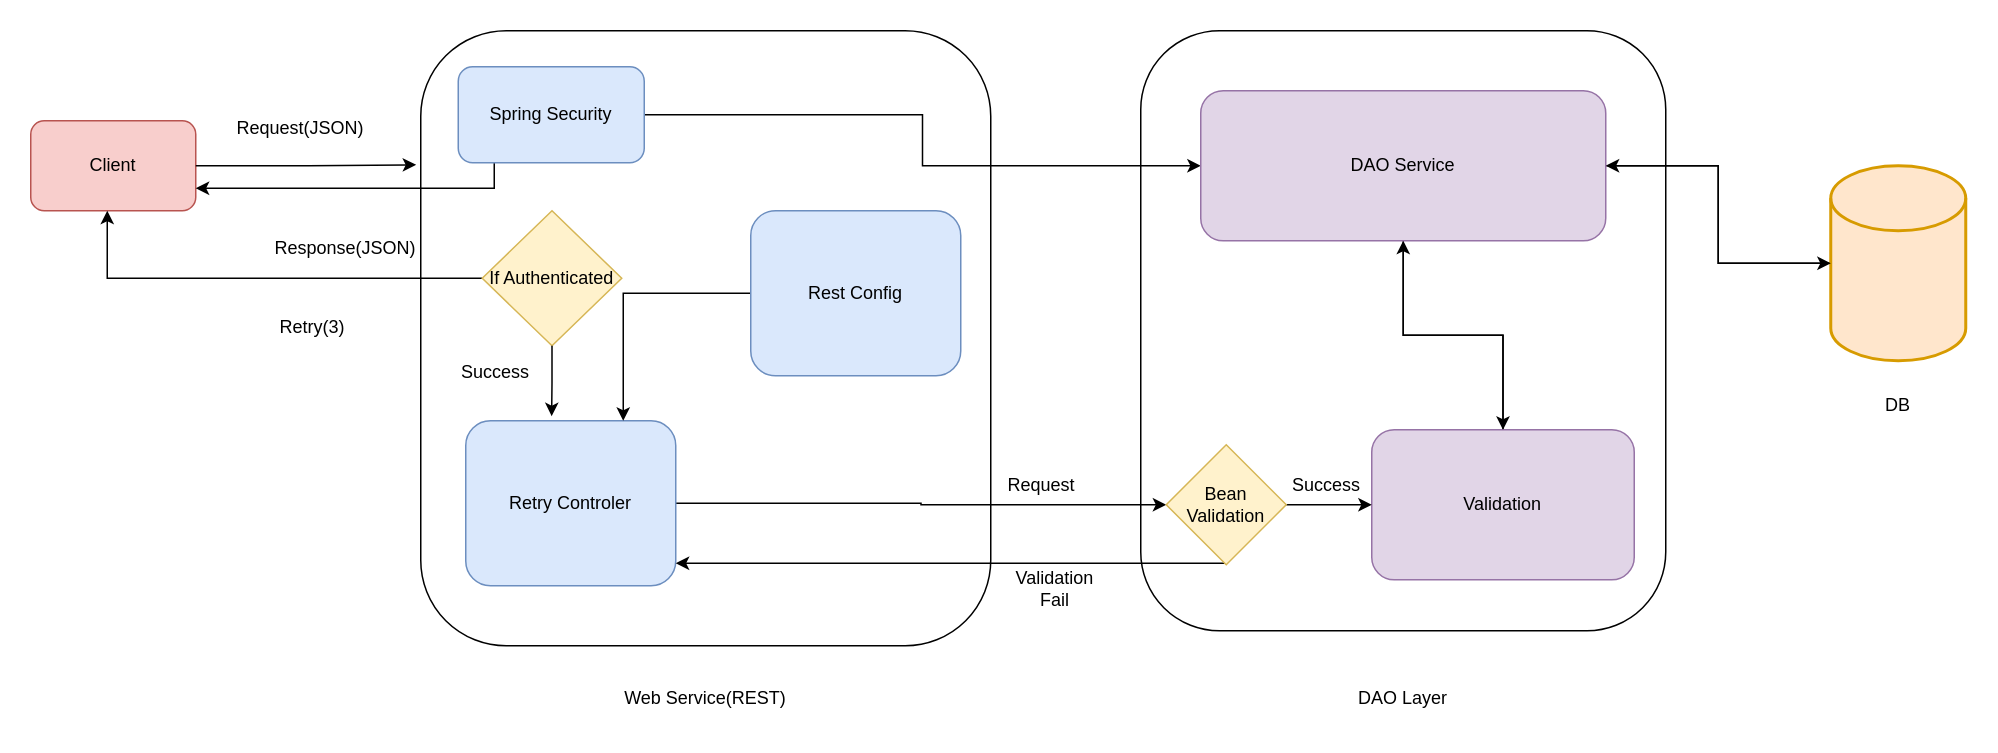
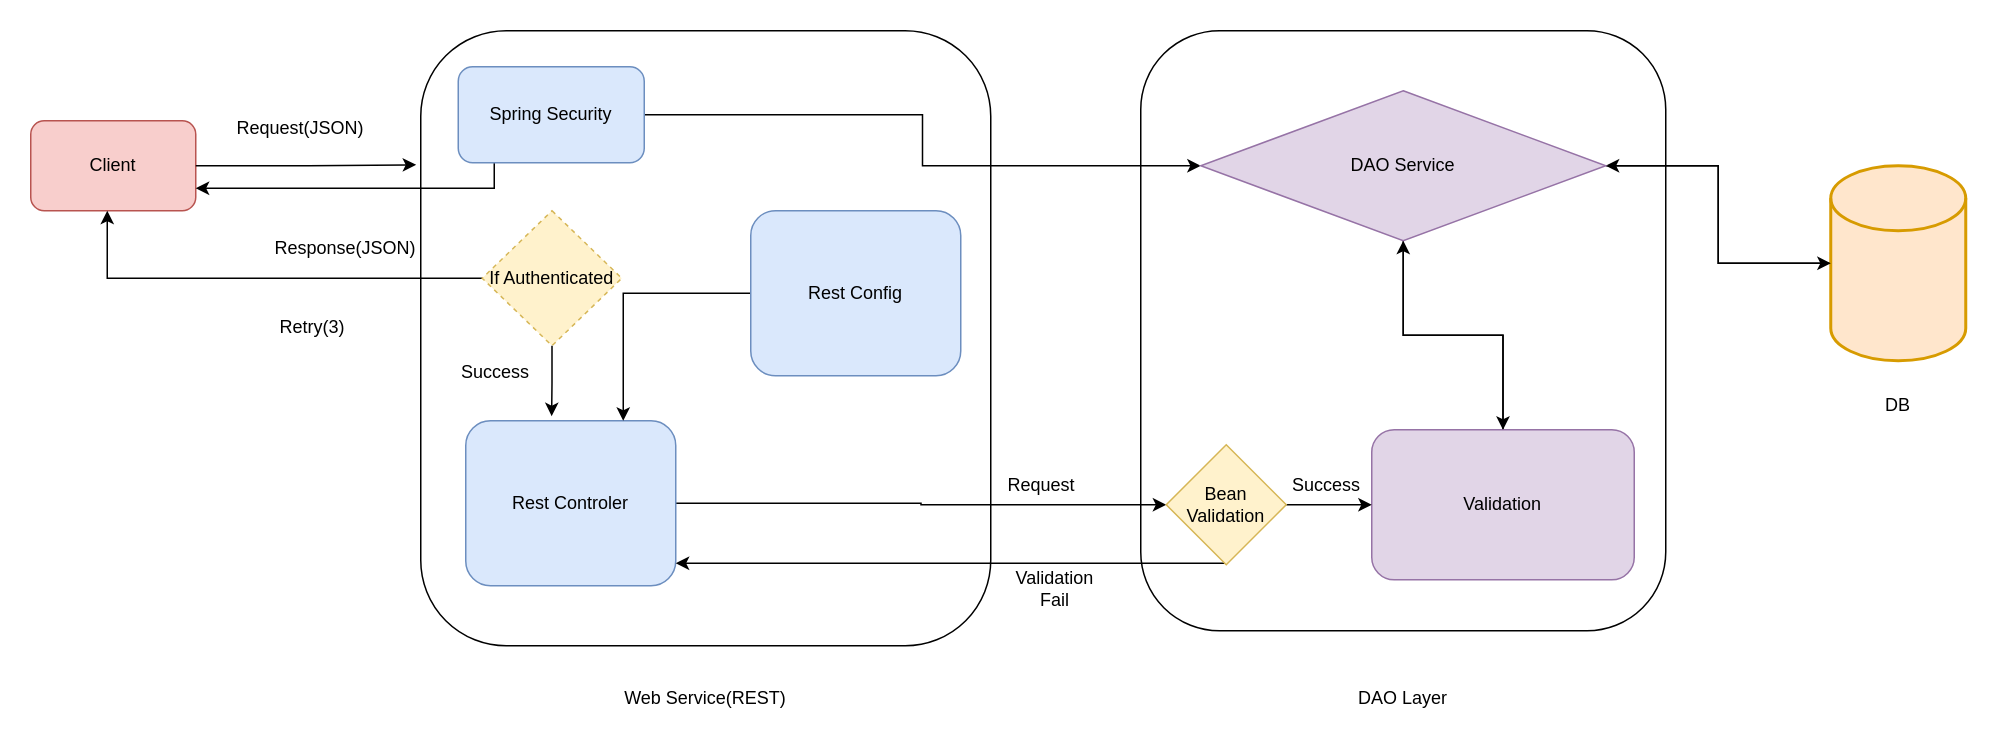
  <mxCell id="0" />
  <mxCell id="1" parent="0" />
  <mxCell id="2" value="Client" style="rounded=1;whiteSpace=wrap;html=1;fillColor=#f8cecc;strokeColor=#b85450;" parent="1" vertex="1"><mxGeometry x="20" y="80" width="110" height="60" as="geometry" /></mxCell>
  <mxCell id="3" value="" style="rounded=1;whiteSpace=wrap;html=1;" parent="1" vertex="1"><mxGeometry x="280" y="20" width="380" height="410" as="geometry" /></mxCell>
  <mxCell id="4" value="" style="rounded=1;whiteSpace=wrap;html=1;" parent="1" vertex="1"><mxGeometry x="760" y="20" width="350" height="400" as="geometry" /></mxCell>
  <mxCell id="5" style="edgeStyle=orthogonalEdgeStyle;rounded=0;orthogonalLoop=1;jettySize=auto;html=1;entryX=0;entryY=0.5;entryDx=0;entryDy=0;" edge="1" parent="1" source="6" target="32"><mxGeometry relative="1" as="geometry" /></mxCell>
- <mxCell id="6" value="Retry Controler" style="rounded=1;whiteSpace=wrap;html=1;fillColor=#dae8fc;strokeColor=#6c8ebf;" parent="1" vertex="1"><mxGeometry x="310" y="280" width="140" height="110" as="geometry" /></mxCell>
+ <mxCell id="6" value="Rest Controler" style="rounded=1;whiteSpace=wrap;html=1;fillColor=#dae8fc;strokeColor=#6c8ebf;" parent="1" vertex="1"><mxGeometry x="310" y="280" width="140" height="110" as="geometry" /></mxCell>
  <mxCell id="7" style="edgeStyle=orthogonalEdgeStyle;rounded=0;orthogonalLoop=1;jettySize=auto;html=1;entryX=1;entryY=0.75;entryDx=0;entryDy=0;" parent="1" source="9" target="2" edge="1"><mxGeometry relative="1" as="geometry"><Array as="points"><mxPoint x="329" y="125" /></Array></mxGeometry></mxCell>
  <mxCell id="8" style="edgeStyle=orthogonalEdgeStyle;rounded=0;orthogonalLoop=1;jettySize=auto;html=1;" edge="1" parent="1" source="9" target="18"><mxGeometry relative="1" as="geometry" /></mxCell>
  <mxCell id="9" value="Spring Security" style="rounded=1;whiteSpace=wrap;html=1;fillColor=#dae8fc;strokeColor=#6c8ebf;" parent="1" vertex="1"><mxGeometry x="305" y="44" width="124" height="64" as="geometry" /></mxCell>
  <mxCell id="10" value="" style="edgeStyle=orthogonalEdgeStyle;rounded=0;orthogonalLoop=1;jettySize=auto;html=1;" parent="1" source="11" target="18" edge="1"><mxGeometry relative="1" as="geometry" /></mxCell>
  <mxCell id="11" value="Validation" style="rounded=1;whiteSpace=wrap;html=1;fillColor=#e1d5e7;strokeColor=#9673a6;" parent="1" vertex="1"><mxGeometry x="914" y="286" width="175" height="100" as="geometry" /></mxCell>
  <mxCell id="12" style="edgeStyle=orthogonalEdgeStyle;rounded=0;orthogonalLoop=1;jettySize=auto;html=1;entryX=0.75;entryY=0;entryDx=0;entryDy=0;" parent="1" source="13" target="6" edge="1"><mxGeometry relative="1" as="geometry" /></mxCell>
  <mxCell id="13" value="Rest Config" style="rounded=1;whiteSpace=wrap;html=1;fillColor=#dae8fc;strokeColor=#6c8ebf;" parent="1" vertex="1"><mxGeometry x="500" y="140" width="140" height="110" as="geometry" /></mxCell>
  <mxCell id="14" style="edgeStyle=orthogonalEdgeStyle;rounded=0;orthogonalLoop=1;jettySize=auto;html=1;" parent="1" source="15" target="18" edge="1"><mxGeometry relative="1" as="geometry" /></mxCell>
  <mxCell id="15" value="" style="strokeWidth=2;html=1;shape=mxgraph.flowchart.database;whiteSpace=wrap;fillColor=#ffe6cc;strokeColor=#d79b00;" parent="1" vertex="1"><mxGeometry x="1220" y="110" width="90" height="130" as="geometry" /></mxCell>
  <mxCell id="16" value="" style="edgeStyle=orthogonalEdgeStyle;rounded=0;orthogonalLoop=1;jettySize=auto;html=1;" parent="1" source="18" target="15" edge="1"><mxGeometry relative="1" as="geometry" /></mxCell>
  <mxCell id="17" style="edgeStyle=orthogonalEdgeStyle;rounded=0;orthogonalLoop=1;jettySize=auto;html=1;" parent="1" source="18" target="11" edge="1"><mxGeometry relative="1" as="geometry" /></mxCell>
- <mxCell id="18" value="DAO Service" style="rounded=1;whiteSpace=wrap;html=1;fillColor=#e1d5e7;strokeColor=#9673a6;" parent="1" vertex="1"><mxGeometry x="800" y="60" width="270" height="100" as="geometry" /></mxCell>
+ <mxCell id="18" value="DAO Service" style="rhombus;whiteSpace=wrap;html=1;fillColor=#e1d5e7;strokeColor=#9673a6;" parent="1" vertex="1"><mxGeometry x="800" y="60" width="270" height="100" as="geometry" /></mxCell>
  <mxCell id="19" value="DB" style="text;html=1;align=center;verticalAlign=middle;whiteSpace=wrap;rounded=0;" parent="1" vertex="1"><mxGeometry x="1235" y="255" width="60" height="30" as="geometry" /></mxCell>
  <mxCell id="20" value="Web Service(REST)" style="text;html=1;align=center;verticalAlign=middle;whiteSpace=wrap;rounded=0;" parent="1" vertex="1"><mxGeometry x="385" y="450" width="170" height="30" as="geometry" /></mxCell>
  <mxCell id="21" value="DAO Layer" style="text;html=1;align=center;verticalAlign=middle;whiteSpace=wrap;rounded=0;" parent="1" vertex="1"><mxGeometry x="860" y="450" width="150" height="30" as="geometry" /></mxCell>
  <mxCell id="22" style="edgeStyle=orthogonalEdgeStyle;rounded=0;orthogonalLoop=1;jettySize=auto;html=1;entryX=-0.008;entryY=0.218;entryDx=0;entryDy=0;entryPerimeter=0;" parent="1" source="2" target="3" edge="1"><mxGeometry relative="1" as="geometry" /></mxCell>
  <mxCell id="23" value="Request(JSON)" style="text;html=1;align=center;verticalAlign=middle;whiteSpace=wrap;rounded=0;" parent="1" vertex="1"><mxGeometry x="170" y="70" width="60" height="30" as="geometry" /></mxCell>
  <mxCell id="24" value="Response(JSON)" style="text;html=1;align=center;verticalAlign=middle;whiteSpace=wrap;rounded=0;" parent="1" vertex="1"><mxGeometry x="200" y="150" width="60" height="30" as="geometry" /></mxCell>
  <mxCell id="25" style="edgeStyle=orthogonalEdgeStyle;rounded=0;orthogonalLoop=1;jettySize=auto;html=1;exitX=0;exitY=0.5;exitDx=0;exitDy=0;" edge="1" parent="1" source="26" target="2"><mxGeometry relative="1" as="geometry"><Array as="points"><mxPoint x="71" y="185" /></Array></mxGeometry></mxCell>
- <mxCell id="26" value="If Authenticated" style="rhombus;whiteSpace=wrap;html=1;fillColor=#fff2cc;strokeColor=#d6b656;" vertex="1" parent="1"><mxGeometry x="321" y="140" width="93" height="90" as="geometry" /></mxCell>
+ <mxCell id="26" value="If Authenticated" style="rhombus;whiteSpace=wrap;html=1;fillColor=#fff2cc;strokeColor=#d6b656;dashed=1;" vertex="1" parent="1"><mxGeometry x="321" y="140" width="93" height="90" as="geometry" /></mxCell>
  <mxCell id="27" style="edgeStyle=orthogonalEdgeStyle;rounded=0;orthogonalLoop=1;jettySize=auto;html=1;entryX=0.409;entryY=-0.028;entryDx=0;entryDy=0;entryPerimeter=0;" edge="1" parent="1" source="26" target="6"><mxGeometry relative="1" as="geometry" /></mxCell>
  <mxCell id="28" value="Retry(3)" style="text;html=1;align=center;verticalAlign=middle;whiteSpace=wrap;rounded=0;" vertex="1" parent="1"><mxGeometry x="178" y="203" width="60" height="30" as="geometry" /></mxCell>
  <mxCell id="29" value="Success" style="text;html=1;align=center;verticalAlign=middle;whiteSpace=wrap;rounded=0;" vertex="1" parent="1"><mxGeometry x="300" y="233" width="60" height="30" as="geometry" /></mxCell>
  <mxCell id="30" value="" style="edgeStyle=orthogonalEdgeStyle;rounded=0;orthogonalLoop=1;jettySize=auto;html=1;" edge="1" parent="1" source="32" target="11"><mxGeometry relative="1" as="geometry" /></mxCell>
  <mxCell id="31" style="edgeStyle=orthogonalEdgeStyle;rounded=0;orthogonalLoop=1;jettySize=auto;html=1;" edge="1" parent="1" source="32"><mxGeometry relative="1" as="geometry"><mxPoint x="450" y="375" as="targetPoint" /><Array as="points"><mxPoint x="450" y="375" /></Array></mxGeometry></mxCell>
  <mxCell id="32" value="Bean Validation" style="rhombus;whiteSpace=wrap;html=1;fillColor=#fff2cc;strokeColor=#d6b656;" vertex="1" parent="1"><mxGeometry x="777" y="296" width="80" height="80" as="geometry" /></mxCell>
  <mxCell id="33" value="Request" style="text;html=1;align=center;verticalAlign=middle;whiteSpace=wrap;rounded=0;" vertex="1" parent="1"><mxGeometry x="664" y="308" width="60" height="30" as="geometry" /></mxCell>
  <mxCell id="34" value="Validation Fail" style="text;html=1;align=center;verticalAlign=middle;whiteSpace=wrap;rounded=0;" vertex="1" parent="1"><mxGeometry x="673" y="377" width="60" height="30" as="geometry" /></mxCell>
  <mxCell id="35" value="Success" style="text;html=1;align=center;verticalAlign=middle;whiteSpace=wrap;rounded=0;" vertex="1" parent="1"><mxGeometry x="854" y="308" width="60" height="30" as="geometry" /></mxCell>
